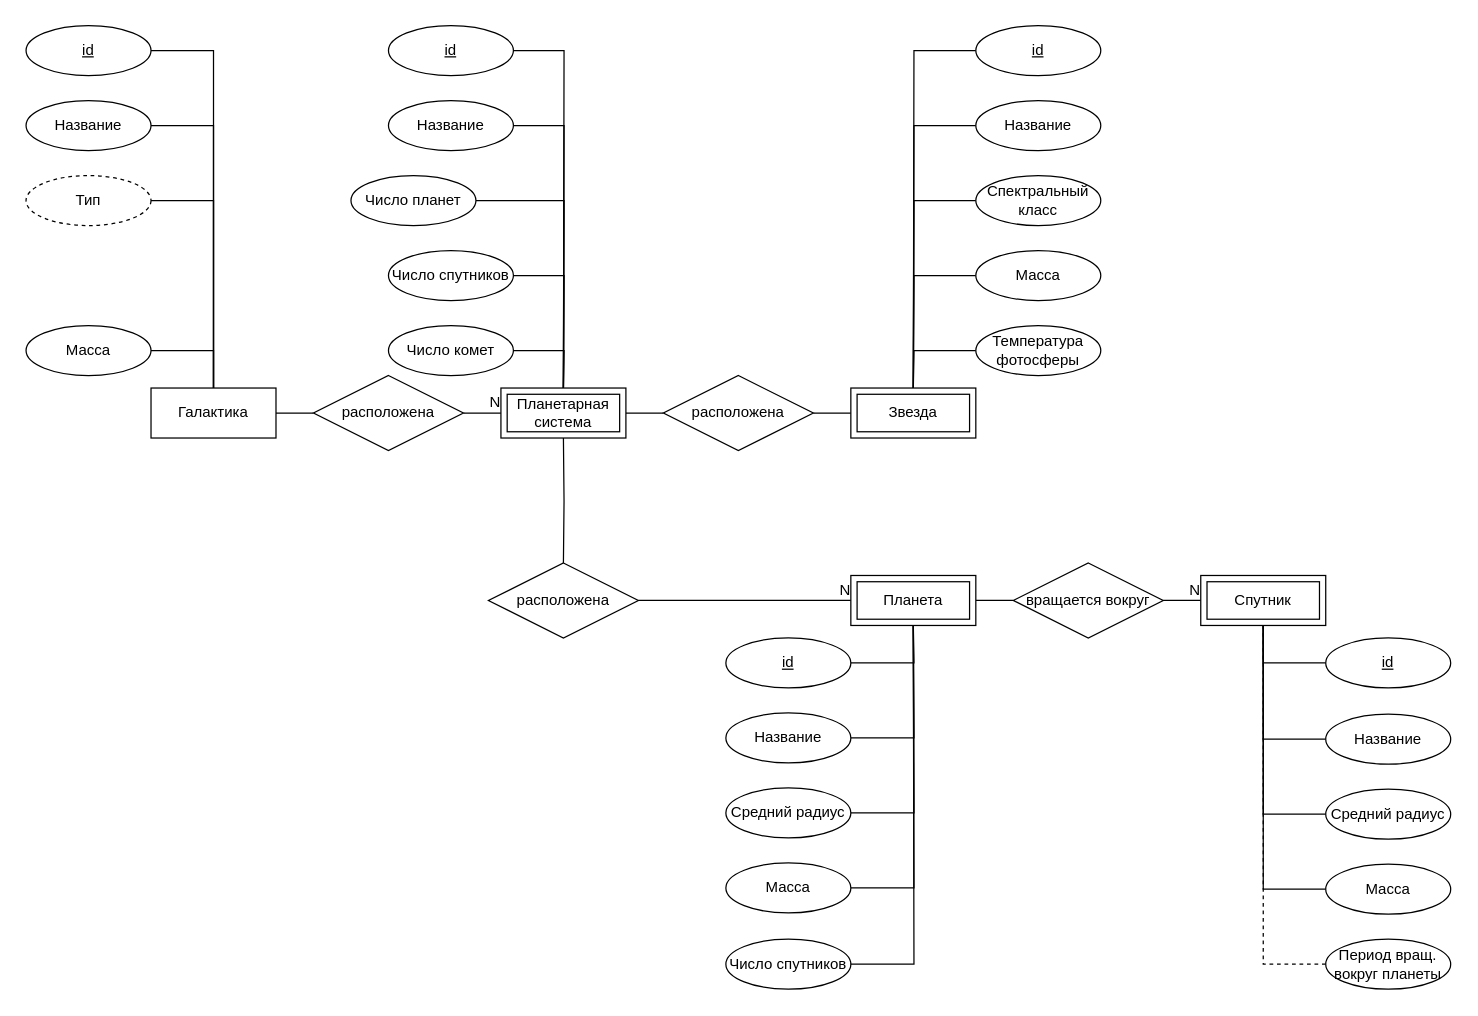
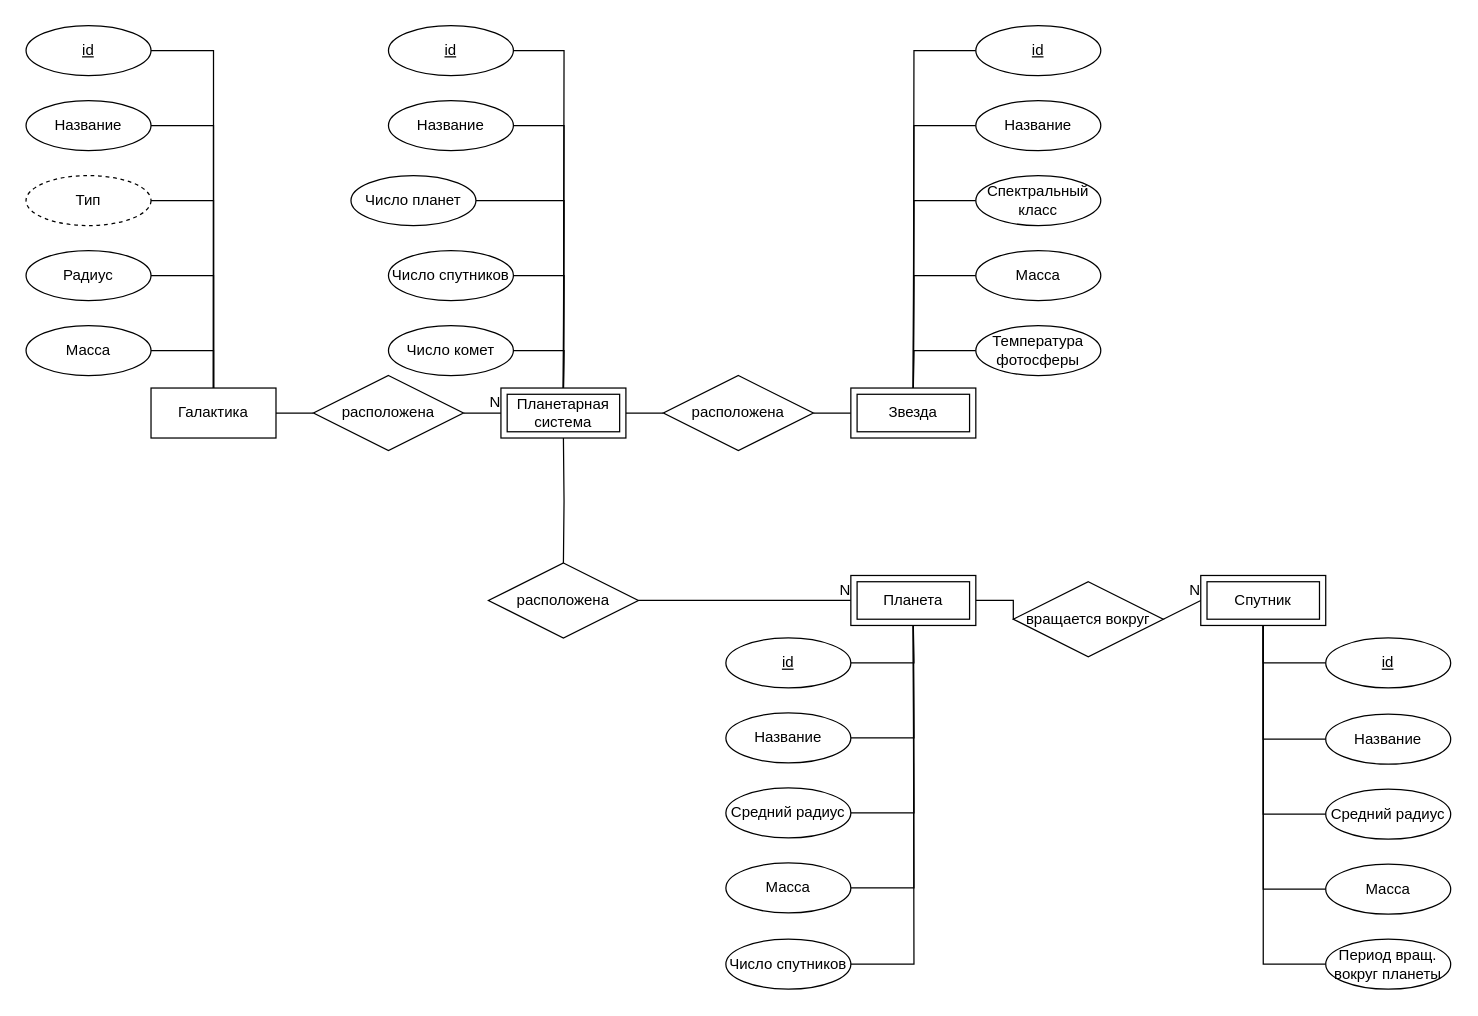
  <mxCell id="0" />
  <mxCell id="1" parent="0" />
  <mxCell id="2" value="Галактика" style="whiteSpace=wrap;html=1;align=center;" parent="1" vertex="1"><mxGeometry x="120" y="310" width="100" height="40" as="geometry" /></mxCell>
  <mxCell id="3" style="edgeStyle=orthogonalEdgeStyle;rounded=0;orthogonalLoop=1;jettySize=auto;html=1;exitX=1;exitY=0.5;exitDx=0;exitDy=0;entryX=0;entryY=0.5;entryDx=0;entryDy=0;endArrow=none;endFill=0;" parent="1" target="6" edge="1"><mxGeometry relative="1" as="geometry"><mxPoint x="500" y="330" as="sourcePoint" /></mxGeometry></mxCell>
  <mxCell id="4" style="edgeStyle=orthogonalEdgeStyle;rounded=0;orthogonalLoop=1;jettySize=auto;html=1;exitX=0.5;exitY=1;exitDx=0;exitDy=0;entryX=0.5;entryY=0;entryDx=0;entryDy=0;endArrow=none;endFill=0;" parent="1" target="31" edge="1"><mxGeometry relative="1" as="geometry"><mxPoint x="450" y="350" as="sourcePoint" /></mxGeometry></mxCell>
  <mxCell id="5" value="расположена" style="shape=rhombus;perimeter=rhombusPerimeter;whiteSpace=wrap;html=1;align=center;" parent="1" vertex="1"><mxGeometry x="250" y="300" width="120" height="60" as="geometry" /></mxCell>
  <mxCell id="6" value="расположена" style="shape=rhombus;perimeter=rhombusPerimeter;whiteSpace=wrap;html=1;align=center;" parent="1" vertex="1"><mxGeometry x="530" y="300" width="120" height="60" as="geometry" /></mxCell>
  <mxCell id="7" style="edgeStyle=orthogonalEdgeStyle;rounded=0;orthogonalLoop=1;jettySize=auto;html=1;exitX=1;exitY=0.5;exitDx=0;exitDy=0;entryX=0;entryY=0.5;entryDx=0;entryDy=0;endArrow=none;endFill=0;" parent="1" target="8" edge="1"><mxGeometry relative="1" as="geometry"><mxPoint x="780" y="480" as="sourcePoint" /></mxGeometry></mxCell>
- <mxCell id="8" value="вращается вокруг" style="shape=rhombus;perimeter=rhombusPerimeter;whiteSpace=wrap;html=1;align=center;" parent="1" vertex="1"><mxGeometry x="810" y="450" width="120" height="60" as="geometry" /></mxCell>
+ <mxCell id="8" value="вращается вокруг" style="shape=rhombus;perimeter=rhombusPerimeter;whiteSpace=wrap;html=1;align=center;" parent="1" vertex="1"><mxGeometry x="810" y="465" width="120" height="60" as="geometry" /></mxCell>
  <mxCell id="9" value="" style="endArrow=none;html=1;rounded=0;exitX=1;exitY=0.5;exitDx=0;exitDy=0;entryX=0;entryY=0.5;entryDx=0;entryDy=0;" parent="1" source="2" target="5" edge="1"><mxGeometry relative="1" as="geometry"><mxPoint x="600" y="460" as="sourcePoint" /><mxPoint x="760" y="460" as="targetPoint" /></mxGeometry></mxCell>
  <mxCell id="10" value="" style="endArrow=none;html=1;rounded=0;exitX=1;exitY=0.5;exitDx=0;exitDy=0;entryX=0;entryY=0.5;entryDx=0;entryDy=0;" parent="1" source="5" edge="1"><mxGeometry relative="1" as="geometry"><mxPoint x="600" y="460" as="sourcePoint" /><mxPoint x="400" y="330" as="targetPoint" /></mxGeometry></mxCell>
  <mxCell id="11" value="N" style="resizable=0;html=1;align=right;verticalAlign=bottom;" parent="10" connectable="0" vertex="1"><mxGeometry x="1" relative="1" as="geometry" /></mxCell>
  <mxCell id="12" value="" style="endArrow=none;html=1;rounded=0;exitX=1;exitY=0.5;exitDx=0;exitDy=0;entryX=0;entryY=0.5;entryDx=0;entryDy=0;" parent="1" source="6" edge="1"><mxGeometry relative="1" as="geometry"><mxPoint x="590" y="410" as="sourcePoint" /><mxPoint x="680" y="330" as="targetPoint" /></mxGeometry></mxCell>
  <mxCell id="13" value="" style="endArrow=none;html=1;rounded=0;exitX=1;exitY=0.5;exitDx=0;exitDy=0;entryX=0;entryY=0.5;entryDx=0;entryDy=0;" parent="1" source="8" target="68" edge="1"><mxGeometry relative="1" as="geometry"><mxPoint x="600" y="460" as="sourcePoint" /><mxPoint x="940" y="511" as="targetPoint" /></mxGeometry></mxCell>
  <mxCell id="14" value="N" style="resizable=0;html=1;align=right;verticalAlign=bottom;" parent="13" connectable="0" vertex="1"><mxGeometry x="1" relative="1" as="geometry" /></mxCell>
  <mxCell id="15" style="edgeStyle=orthogonalEdgeStyle;rounded=0;orthogonalLoop=1;jettySize=auto;html=1;exitX=1;exitY=0.5;exitDx=0;exitDy=0;entryX=0.5;entryY=0;entryDx=0;entryDy=0;endArrow=none;endFill=0;" parent="1" source="16" target="2" edge="1"><mxGeometry relative="1" as="geometry" /></mxCell>
  <mxCell id="16" value="id" style="ellipse;whiteSpace=wrap;html=1;align=center;fontStyle=4;" parent="1" vertex="1"><mxGeometry y="20" width="100" height="40" as="geometry" x="20" /></mxCell>
  <mxCell id="17" style="edgeStyle=orthogonalEdgeStyle;rounded=0;orthogonalLoop=1;jettySize=auto;html=1;exitX=1;exitY=0.5;exitDx=0;exitDy=0;endArrow=none;endFill=0;entryX=0.5;entryY=0;entryDx=0;entryDy=0;" parent="1" source="18" target="2" edge="1"><mxGeometry relative="1" as="geometry"><mxPoint x="195" y="221" as="targetPoint" /></mxGeometry></mxCell>
  <mxCell id="18" value="Тип" style="ellipse;whiteSpace=wrap;html=1;align=center;dashed=1;" parent="1" vertex="1"><mxGeometry y="140" width="100" height="40" as="geometry" x="20" /></mxCell>
  <mxCell id="19" style="edgeStyle=orthogonalEdgeStyle;rounded=0;orthogonalLoop=1;jettySize=auto;html=1;exitX=1;exitY=0.5;exitDx=0;exitDy=0;endArrow=none;endFill=0;entryX=0.5;entryY=0;entryDx=0;entryDy=0;" parent="1" source="20" target="2" edge="1"><mxGeometry relative="1" as="geometry"><mxPoint x="195" y="271" as="targetPoint" /></mxGeometry></mxCell>
  <mxCell id="20" value="Масса" style="ellipse;whiteSpace=wrap;html=1;align=center;" parent="1" vertex="1"><mxGeometry y="260" width="100" height="40" as="geometry" x="20" /></mxCell>
+ <mxCell id="21" style="edgeStyle=orthogonalEdgeStyle;rounded=0;orthogonalLoop=1;jettySize=auto;html=1;exitX=1;exitY=0.5;exitDx=0;exitDy=0;entryX=0.5;entryY=0;entryDx=0;entryDy=0;endArrow=none;endFill=0;" parent="1" source="22" target="2" edge="1"><mxGeometry relative="1" as="geometry" /></mxCell>
+ <mxCell id="22" value="Радиус" style="ellipse;whiteSpace=wrap;html=1;align=center;" parent="1" vertex="1"><mxGeometry y="200" width="100" height="40" as="geometry" x="20" /></mxCell>
  <mxCell id="23" style="edgeStyle=orthogonalEdgeStyle;rounded=0;orthogonalLoop=1;jettySize=auto;html=1;exitX=1;exitY=0.5;exitDx=0;exitDy=0;endArrow=none;endFill=0;entryX=0.5;entryY=0;entryDx=0;entryDy=0;" parent="1" source="24" edge="1"><mxGeometry relative="1" as="geometry"><mxPoint x="450" y="310" as="targetPoint" /></mxGeometry></mxCell>
  <mxCell id="24" value="id" style="ellipse;whiteSpace=wrap;html=1;align=center;fontStyle=4;" parent="1" vertex="1"><mxGeometry x="310" y="20" width="100" height="40" as="geometry" /></mxCell>
  <mxCell id="25" style="edgeStyle=orthogonalEdgeStyle;rounded=0;orthogonalLoop=1;jettySize=auto;html=1;exitX=1;exitY=0.5;exitDx=0;exitDy=0;endArrow=none;endFill=0;entryX=0.5;entryY=0;entryDx=0;entryDy=0;" parent="1" source="26" edge="1"><mxGeometry relative="1" as="geometry"><mxPoint x="450" y="310" as="targetPoint" /></mxGeometry></mxCell>
  <mxCell id="26" value="Число планет" style="ellipse;whiteSpace=wrap;html=1;align=center;" parent="1" vertex="1"><mxGeometry x="280" y="140" width="100" height="40" as="geometry" /></mxCell>
  <mxCell id="27" style="edgeStyle=orthogonalEdgeStyle;rounded=0;orthogonalLoop=1;jettySize=auto;html=1;exitX=1;exitY=0.5;exitDx=0;exitDy=0;entryX=0.5;entryY=0;entryDx=0;entryDy=0;endArrow=none;endFill=0;" parent="1" source="28" edge="1"><mxGeometry relative="1" as="geometry"><mxPoint x="450" y="310" as="targetPoint" /></mxGeometry></mxCell>
  <mxCell id="28" value="Число комет" style="ellipse;whiteSpace=wrap;html=1;align=center;" parent="1" vertex="1"><mxGeometry x="310" y="260" width="100" height="40" as="geometry" /></mxCell>
  <mxCell id="29" style="edgeStyle=orthogonalEdgeStyle;rounded=0;orthogonalLoop=1;jettySize=auto;html=1;exitX=1;exitY=0.5;exitDx=0;exitDy=0;entryX=0.5;entryY=0;entryDx=0;entryDy=0;endArrow=none;endFill=0;" parent="1" source="30" edge="1"><mxGeometry relative="1" as="geometry"><mxPoint x="450" y="310" as="targetPoint" /></mxGeometry></mxCell>
  <mxCell id="30" value="Число спутников" style="ellipse;whiteSpace=wrap;html=1;align=center;" parent="1" vertex="1"><mxGeometry x="310" y="200" width="100" height="40" as="geometry" /></mxCell>
  <mxCell id="31" value="расположена" style="shape=rhombus;perimeter=rhombusPerimeter;whiteSpace=wrap;html=1;align=center;" parent="1" vertex="1"><mxGeometry x="390" y="450" width="120" height="60" as="geometry" /></mxCell>
  <mxCell id="32" value="" style="endArrow=none;html=1;rounded=0;entryX=0;entryY=0.5;entryDx=0;entryDy=0;exitX=1;exitY=0.5;exitDx=0;exitDy=0;" parent="1" source="31" edge="1"><mxGeometry relative="1" as="geometry"><mxPoint x="625" y="291" as="sourcePoint" /><mxPoint x="680" y="480" as="targetPoint" /></mxGeometry></mxCell>
  <mxCell id="33" value="N" style="resizable=0;html=1;align=right;verticalAlign=bottom;" parent="32" connectable="0" vertex="1"><mxGeometry x="1" relative="1" as="geometry" /></mxCell>
  <mxCell id="34" style="edgeStyle=orthogonalEdgeStyle;rounded=0;orthogonalLoop=1;jettySize=auto;html=1;exitX=0;exitY=0.5;exitDx=0;exitDy=0;entryX=0.5;entryY=0;entryDx=0;entryDy=0;endArrow=none;endFill=0;" parent="1" source="35" edge="1"><mxGeometry relative="1" as="geometry"><mxPoint x="730" y="310" as="targetPoint" /></mxGeometry></mxCell>
  <mxCell id="35" value="id" style="ellipse;whiteSpace=wrap;html=1;align=center;fontStyle=4;" parent="1" vertex="1"><mxGeometry x="780" y="20" width="100" height="40" as="geometry" /></mxCell>
  <mxCell id="36" style="edgeStyle=orthogonalEdgeStyle;rounded=0;orthogonalLoop=1;jettySize=auto;html=1;exitX=0;exitY=0.5;exitDx=0;exitDy=0;endArrow=none;endFill=0;entryX=0.5;entryY=0;entryDx=0;entryDy=0;" parent="1" source="37" edge="1"><mxGeometry relative="1" as="geometry"><mxPoint x="730" y="310" as="targetPoint" /></mxGeometry></mxCell>
  <mxCell id="37" value="Спектральный класс" style="ellipse;whiteSpace=wrap;html=1;align=center;" parent="1" vertex="1"><mxGeometry x="780" y="140" width="100" height="40" as="geometry" /></mxCell>
  <mxCell id="38" style="edgeStyle=orthogonalEdgeStyle;rounded=0;orthogonalLoop=1;jettySize=auto;html=1;exitX=0;exitY=0.5;exitDx=0;exitDy=0;entryX=0.5;entryY=0;entryDx=0;entryDy=0;endArrow=none;endFill=0;" parent="1" source="39" edge="1"><mxGeometry relative="1" as="geometry"><mxPoint x="730" y="310" as="targetPoint" /></mxGeometry></mxCell>
  <mxCell id="39" value="Масса" style="ellipse;whiteSpace=wrap;html=1;align=center;" parent="1" vertex="1"><mxGeometry x="780" y="200" width="100" height="40" as="geometry" /></mxCell>
  <mxCell id="40" style="edgeStyle=orthogonalEdgeStyle;rounded=0;orthogonalLoop=1;jettySize=auto;html=1;exitX=0;exitY=0.5;exitDx=0;exitDy=0;entryX=0.5;entryY=0;entryDx=0;entryDy=0;endArrow=none;endFill=0;" parent="1" source="41" edge="1"><mxGeometry relative="1" as="geometry"><mxPoint x="730" y="310" as="targetPoint" /></mxGeometry></mxCell>
  <mxCell id="41" value="Температура фотосферы" style="ellipse;whiteSpace=wrap;html=1;align=center;" parent="1" vertex="1"><mxGeometry x="780" y="260" width="100" height="40" as="geometry" /></mxCell>
  <mxCell id="42" style="edgeStyle=orthogonalEdgeStyle;rounded=0;orthogonalLoop=1;jettySize=auto;html=1;exitX=1;exitY=0.5;exitDx=0;exitDy=0;entryX=0.5;entryY=1;entryDx=0;entryDy=0;endArrow=none;endFill=0;" parent="1" source="43" edge="1"><mxGeometry relative="1" as="geometry"><mxPoint x="730" y="500" as="targetPoint" /></mxGeometry></mxCell>
  <mxCell id="43" value="Средний радиус" style="ellipse;whiteSpace=wrap;html=1;align=center;" parent="1" vertex="1"><mxGeometry x="580" y="630" width="100" height="40" as="geometry" /></mxCell>
  <mxCell id="44" style="edgeStyle=orthogonalEdgeStyle;rounded=0;orthogonalLoop=1;jettySize=auto;html=1;exitX=1;exitY=0.5;exitDx=0;exitDy=0;entryX=0.5;entryY=1;entryDx=0;entryDy=0;endArrow=none;endFill=0;" parent="1" source="45" edge="1"><mxGeometry relative="1" as="geometry"><mxPoint x="730" y="500" as="targetPoint" /></mxGeometry></mxCell>
  <mxCell id="45" value="Масса" style="ellipse;whiteSpace=wrap;html=1;align=center;" parent="1" vertex="1"><mxGeometry x="580" y="690" width="100" height="40" as="geometry" /></mxCell>
  <mxCell id="46" style="edgeStyle=orthogonalEdgeStyle;rounded=0;orthogonalLoop=1;jettySize=auto;html=1;exitX=1;exitY=0.5;exitDx=0;exitDy=0;entryX=0.5;entryY=1;entryDx=0;entryDy=0;endArrow=none;endFill=0;" parent="1" source="47" edge="1"><mxGeometry relative="1" as="geometry"><mxPoint x="730" y="500" as="targetPoint" /></mxGeometry></mxCell>
  <mxCell id="47" value="Число спутников" style="ellipse;whiteSpace=wrap;html=1;align=center;" parent="1" vertex="1"><mxGeometry x="580" y="751" width="100" height="40" as="geometry" /></mxCell>
  <mxCell id="48" style="edgeStyle=orthogonalEdgeStyle;rounded=0;orthogonalLoop=1;jettySize=auto;html=1;exitX=0;exitY=0.5;exitDx=0;exitDy=0;endArrow=none;endFill=0;entryX=0.5;entryY=1;entryDx=0;entryDy=0;" parent="1" source="49" target="68" edge="1"><mxGeometry relative="1" as="geometry"><mxPoint x="980" y="551" as="targetPoint" /></mxGeometry></mxCell>
  <mxCell id="49" value="Средний радиус" style="ellipse;whiteSpace=wrap;html=1;align=center;" parent="1" vertex="1"><mxGeometry x="1060" y="631" width="100" height="40" as="geometry" /></mxCell>
  <mxCell id="50" style="edgeStyle=orthogonalEdgeStyle;rounded=0;orthogonalLoop=1;jettySize=auto;html=1;exitX=0;exitY=0.5;exitDx=0;exitDy=0;endArrow=none;endFill=0;entryX=0.5;entryY=1;entryDx=0;entryDy=0;" parent="1" source="51" target="68" edge="1"><mxGeometry relative="1" as="geometry"><mxPoint x="960" y="631" as="targetPoint" /></mxGeometry></mxCell>
  <mxCell id="51" value="Масса" style="ellipse;whiteSpace=wrap;html=1;align=center;" parent="1" vertex="1"><mxGeometry x="1060" y="691" width="100" height="40" as="geometry" /></mxCell>
- <mxCell id="52" style="edgeStyle=orthogonalEdgeStyle;rounded=0;orthogonalLoop=1;jettySize=auto;html=1;exitX=0;exitY=0.5;exitDx=0;exitDy=0;endArrow=none;endFill=0;entryX=0.5;entryY=1;entryDx=0;entryDy=0;dashed=1;" parent="1" source="53" target="68" edge="1"><mxGeometry relative="1" as="geometry"><mxPoint x="890" y="621" as="targetPoint" /></mxGeometry></mxCell>
+ <mxCell id="52" style="edgeStyle=orthogonalEdgeStyle;rounded=0;orthogonalLoop=1;jettySize=auto;html=1;exitX=0;exitY=0.5;exitDx=0;exitDy=0;endArrow=none;endFill=0;entryX=0.5;entryY=1;entryDx=0;entryDy=0;" parent="1" source="53" target="68" edge="1"><mxGeometry relative="1" as="geometry"><mxPoint x="890" y="621" as="targetPoint" /></mxGeometry></mxCell>
  <mxCell id="53" value="Период вращ. вокруг планеты" style="ellipse;whiteSpace=wrap;html=1;align=center;" parent="1" vertex="1"><mxGeometry x="1060" y="751" width="100" height="40" as="geometry" /></mxCell>
  <mxCell id="54" style="edgeStyle=orthogonalEdgeStyle;rounded=0;orthogonalLoop=1;jettySize=auto;html=1;exitX=1;exitY=0.5;exitDx=0;exitDy=0;entryX=0.5;entryY=0;entryDx=0;entryDy=0;endArrow=none;endFill=0;" parent="1" source="55" target="2" edge="1"><mxGeometry relative="1" as="geometry" /></mxCell>
  <mxCell id="55" value="Название" style="ellipse;whiteSpace=wrap;html=1;align=center;" parent="1" vertex="1"><mxGeometry y="80" width="100" height="40" as="geometry" x="20" /></mxCell>
  <mxCell id="56" style="edgeStyle=orthogonalEdgeStyle;rounded=0;orthogonalLoop=1;jettySize=auto;html=1;exitX=1;exitY=0.5;exitDx=0;exitDy=0;entryX=0.5;entryY=0;entryDx=0;entryDy=0;endArrow=none;endFill=0;" parent="1" source="57" edge="1"><mxGeometry relative="1" as="geometry"><mxPoint x="450" y="310" as="targetPoint" /></mxGeometry></mxCell>
  <mxCell id="57" value="Название" style="ellipse;whiteSpace=wrap;html=1;align=center;" parent="1" vertex="1"><mxGeometry x="310" y="80" width="100" height="40" as="geometry" /></mxCell>
  <mxCell id="58" style="edgeStyle=orthogonalEdgeStyle;rounded=0;orthogonalLoop=1;jettySize=auto;html=1;exitX=1;exitY=0.5;exitDx=0;exitDy=0;endArrow=none;endFill=0;entryX=0.5;entryY=1;entryDx=0;entryDy=0;" parent="1" source="59" edge="1"><mxGeometry relative="1" as="geometry"><mxPoint x="730" y="500" as="targetPoint" /></mxGeometry></mxCell>
  <mxCell id="59" value="Название" style="ellipse;whiteSpace=wrap;html=1;align=center;" parent="1" vertex="1"><mxGeometry x="580" y="570" width="100" height="40" as="geometry" /></mxCell>
  <mxCell id="60" style="edgeStyle=orthogonalEdgeStyle;rounded=0;orthogonalLoop=1;jettySize=auto;html=1;exitX=1;exitY=0.5;exitDx=0;exitDy=0;entryX=0.5;entryY=1;entryDx=0;entryDy=0;endArrow=none;endFill=0;" parent="1" source="61" edge="1"><mxGeometry relative="1" as="geometry"><mxPoint x="730" y="500" as="targetPoint" /></mxGeometry></mxCell>
  <mxCell id="61" value="id" style="ellipse;whiteSpace=wrap;html=1;align=center;fontStyle=4;" parent="1" vertex="1"><mxGeometry x="580" y="510" width="100" height="40" as="geometry" /></mxCell>
  <mxCell id="62" style="edgeStyle=orthogonalEdgeStyle;rounded=0;orthogonalLoop=1;jettySize=auto;html=1;exitX=0;exitY=0.5;exitDx=0;exitDy=0;entryX=0.5;entryY=0;entryDx=0;entryDy=0;endArrow=none;endFill=0;" parent="1" source="63" edge="1"><mxGeometry relative="1" as="geometry"><mxPoint x="730" y="310" as="targetPoint" /></mxGeometry></mxCell>
  <mxCell id="63" value="Название" style="ellipse;whiteSpace=wrap;html=1;align=center;" parent="1" vertex="1"><mxGeometry x="780" y="80" width="100" height="40" as="geometry" /></mxCell>
  <mxCell id="64" style="edgeStyle=orthogonalEdgeStyle;rounded=0;orthogonalLoop=1;jettySize=auto;html=1;exitX=0;exitY=0.5;exitDx=0;exitDy=0;endArrow=none;endFill=0;entryX=0.5;entryY=1;entryDx=0;entryDy=0;" parent="1" source="65" target="68" edge="1"><mxGeometry relative="1" as="geometry"><mxPoint x="930" y="561" as="targetPoint" /></mxGeometry></mxCell>
  <mxCell id="65" value="Название" style="ellipse;whiteSpace=wrap;html=1;align=center;" parent="1" vertex="1"><mxGeometry x="1060" y="571" width="100" height="40" as="geometry" /></mxCell>
  <mxCell id="66" style="edgeStyle=orthogonalEdgeStyle;rounded=0;orthogonalLoop=1;jettySize=auto;html=1;exitX=0;exitY=0.5;exitDx=0;exitDy=0;endArrow=none;endFill=0;entryX=0.5;entryY=1;entryDx=0;entryDy=0;" parent="1" source="67" target="68" edge="1"><mxGeometry relative="1" as="geometry"><mxPoint x="960" y="531" as="targetPoint" /></mxGeometry></mxCell>
  <mxCell id="67" value="id" style="ellipse;whiteSpace=wrap;html=1;align=center;fontStyle=4;" parent="1" vertex="1"><mxGeometry x="1060" y="510" width="100" height="40" as="geometry" /></mxCell>
  <mxCell id="68" value="Спутник" style="shape=ext;margin=3;double=1;whiteSpace=wrap;html=1;align=center;" vertex="1" parent="1"><mxGeometry x="960" y="460" width="100" height="40" as="geometry" /></mxCell>
  <mxCell id="69" value="Планета" style="shape=ext;margin=3;double=1;whiteSpace=wrap;html=1;align=center;" vertex="1" parent="1"><mxGeometry x="680" y="460" width="100" height="40" as="geometry" /></mxCell>
  <mxCell id="70" value="Звезда" style="shape=ext;margin=3;double=1;whiteSpace=wrap;html=1;align=center;" vertex="1" parent="1"><mxGeometry x="680" y="310" width="100" height="40" as="geometry" /></mxCell>
  <mxCell id="71" value="Планетарная система" style="shape=ext;margin=3;double=1;whiteSpace=wrap;html=1;align=center;" vertex="1" parent="1"><mxGeometry x="400" y="310" width="100" height="40" as="geometry" /></mxCell>
